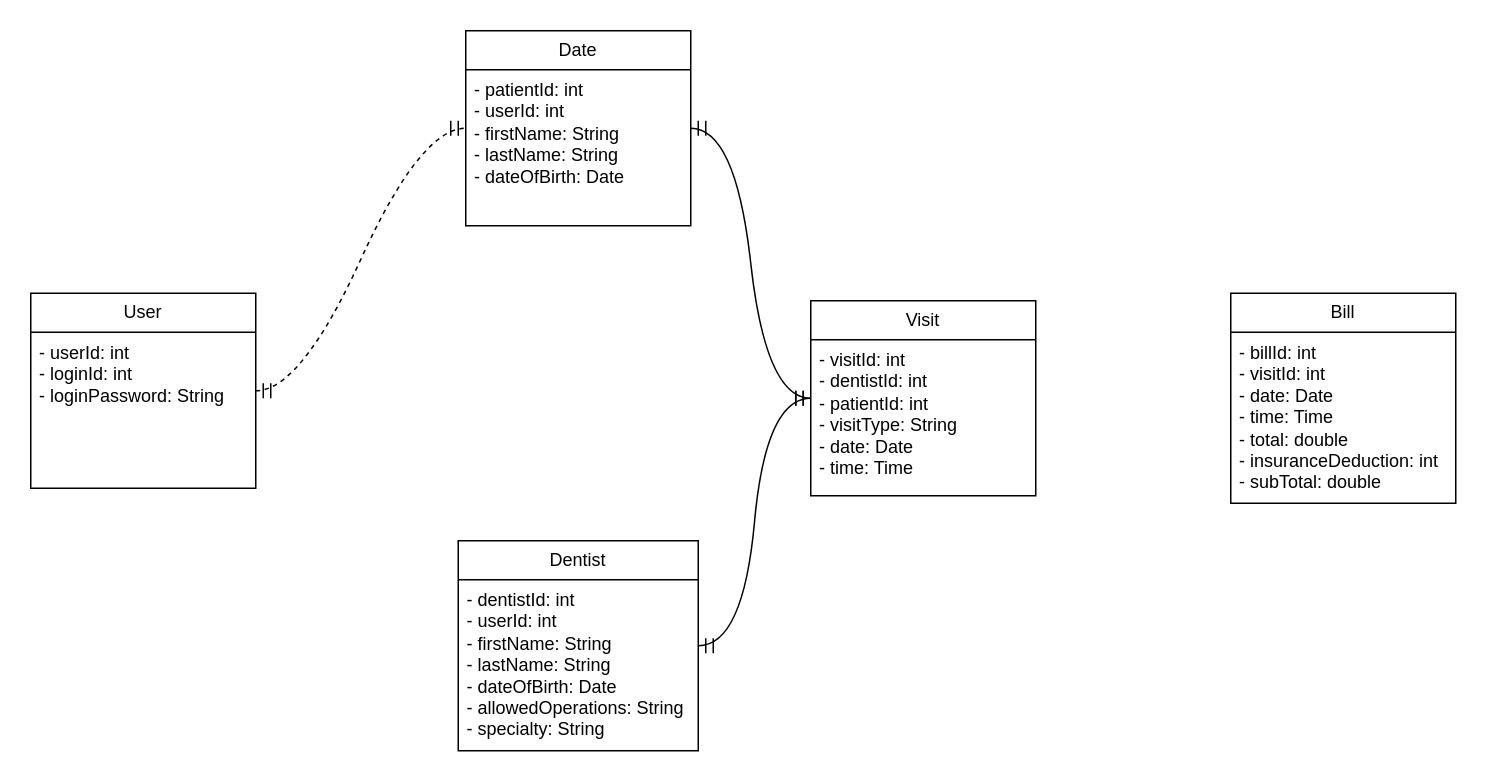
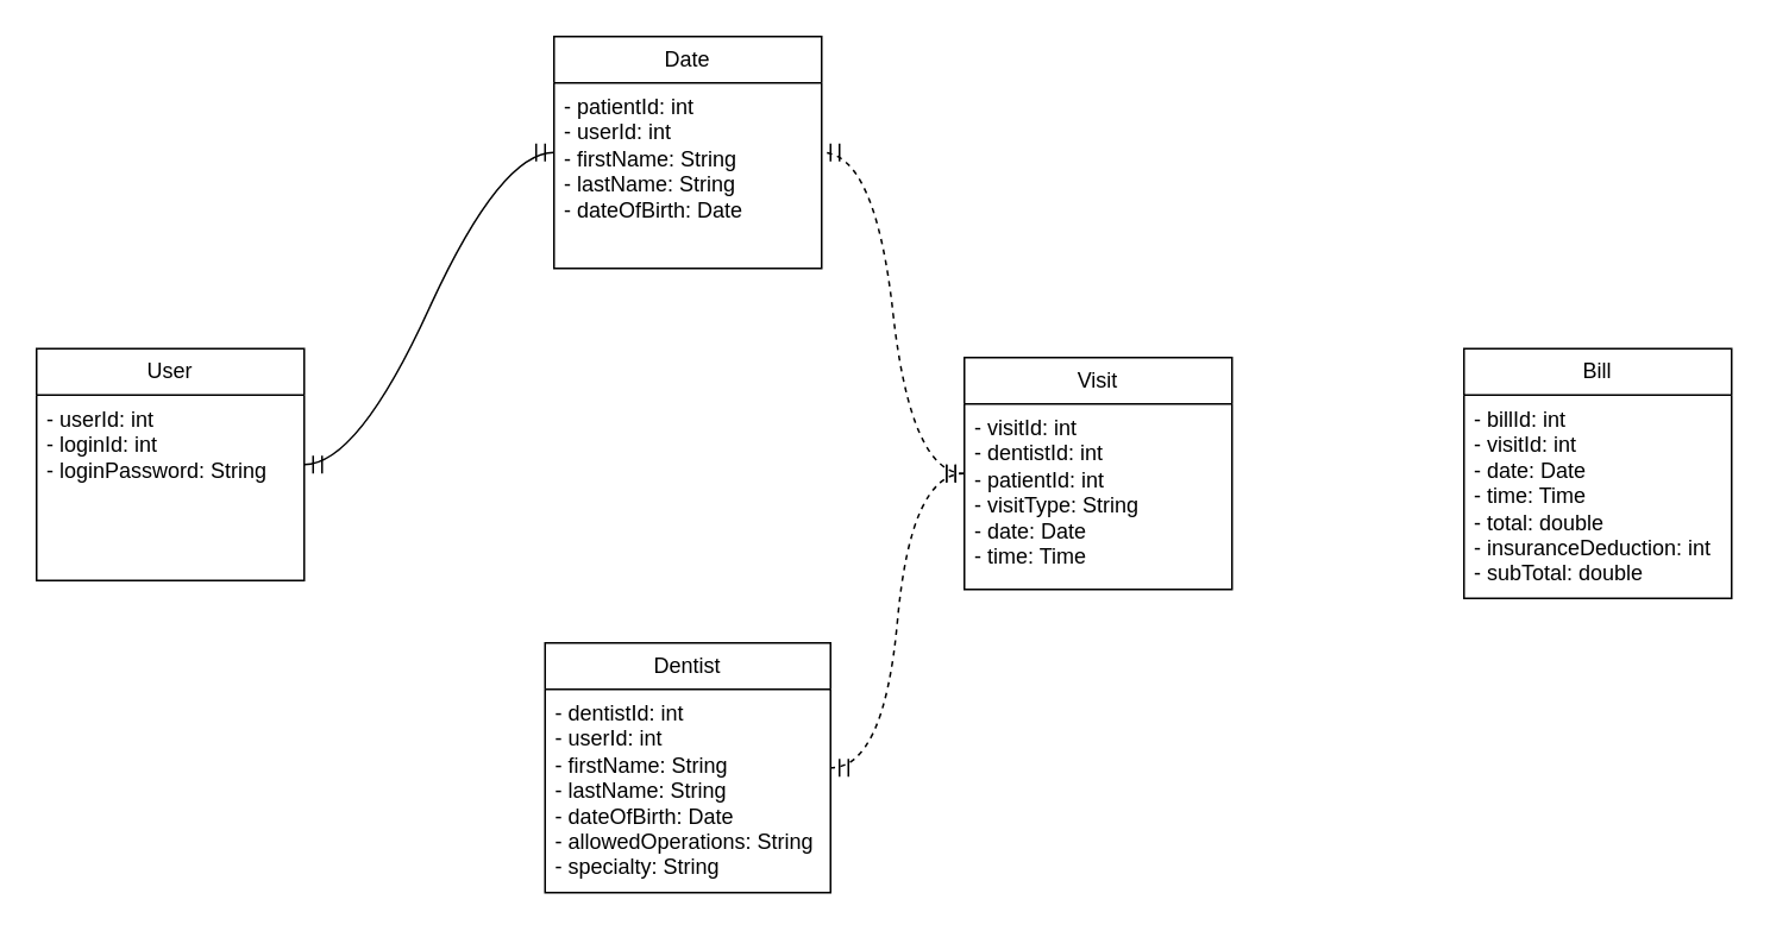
  <mxCell id="0" />
  <mxCell id="1" parent="0" />
  <mxCell id="2" value="&amp;nbsp;" style="text;html=1;align=center;verticalAlign=middle;resizable=0;points=[];autosize=1;strokeColor=none;fillColor=none;" parent="1" vertex="1"><mxGeometry x="375" y="38" width="30" height="30" as="geometry" /></mxCell>
  <mxCell id="3" value="Bill" style="swimlane;fontStyle=0;childLayout=stackLayout;horizontal=1;startSize=26;fillColor=none;horizontalStack=0;resizeParent=1;resizeParentMax=0;resizeLast=0;collapsible=1;marginBottom=0;whiteSpace=wrap;html=1;" vertex="1" parent="1"><mxGeometry x="820" y="195" width="150" height="140" as="geometry" /></mxCell>
  <mxCell id="4" value="&lt;div&gt;- billId: int&lt;/div&gt;&lt;div&gt;- visitId: int&lt;/div&gt;&lt;div&gt;- date: Date&lt;/div&gt;&lt;div&gt;- time: Time&lt;/div&gt;&lt;div&gt;- total: double&lt;/div&gt;&lt;div&gt;- insuranceDeduction: int&lt;/div&gt;&lt;div&gt;- subTotal: double&lt;/div&gt;" style="text;strokeColor=none;fillColor=none;align=left;verticalAlign=top;spacingLeft=4;spacingRight=4;overflow=hidden;rotatable=0;points=[[0,0.5],[1,0.5]];portConstraint=eastwest;whiteSpace=wrap;html=1;" vertex="1" parent="3"><mxGeometry y="26" width="150" height="114" as="geometry" /></mxCell>
  <mxCell id="5" value="Visit" style="swimlane;fontStyle=0;childLayout=stackLayout;horizontal=1;startSize=26;fillColor=none;horizontalStack=0;resizeParent=1;resizeParentMax=0;resizeLast=0;collapsible=1;marginBottom=0;whiteSpace=wrap;html=1;" vertex="1" parent="1"><mxGeometry x="540" y="200" width="150" height="130" as="geometry" /></mxCell>
  <mxCell id="6" value="&lt;div&gt;&lt;span style=&quot;background-color: initial;&quot;&gt;- visitId: int&lt;/span&gt;&lt;/div&gt;&lt;div&gt;- dentistId: int&lt;/div&gt;&lt;div&gt;- patientId: int&lt;/div&gt;&lt;div&gt;- visitType: String&lt;/div&gt;&lt;div&gt;- date: Date&lt;/div&gt;&lt;div&gt;- time: Time&lt;/div&gt;&lt;div&gt;&lt;br&gt;&lt;/div&gt;" style="text;strokeColor=none;fillColor=none;align=left;verticalAlign=top;spacingLeft=4;spacingRight=4;overflow=hidden;rotatable=0;points=[[0,0.5],[1,0.5]];portConstraint=eastwest;whiteSpace=wrap;html=1;" vertex="1" parent="5"><mxGeometry y="26" width="150" height="104" as="geometry" /></mxCell>
  <mxCell id="7" value="Date" style="swimlane;fontStyle=0;childLayout=stackLayout;horizontal=1;startSize=26;fillColor=none;horizontalStack=0;resizeParent=1;resizeParentMax=0;resizeLast=0;collapsible=1;marginBottom=0;whiteSpace=wrap;html=1;" vertex="1" parent="1"><mxGeometry x="310" y="20" width="150" height="130" as="geometry" /></mxCell>
  <mxCell id="8" value="&lt;div&gt;&lt;span style=&quot;background-color: initial;&quot;&gt;- patientId: int&lt;/span&gt;&lt;/div&gt;&lt;div&gt;&lt;span style=&quot;background-color: initial;&quot;&gt;- userId: int&lt;/span&gt;&lt;/div&gt;&lt;div&gt;&lt;span style=&quot;background-color: initial;&quot;&gt;- firstName: String&lt;/span&gt;&lt;/div&gt;&lt;div&gt;&lt;span style=&quot;background-color: initial;&quot;&gt;- lastName: String&lt;/span&gt;&lt;/div&gt;&lt;div&gt;&lt;span style=&quot;background-color: initial;&quot;&gt;- dateOfBirth: Date&lt;/span&gt;&lt;/div&gt;&lt;div&gt;&lt;br&gt;&lt;/div&gt;" style="text;strokeColor=none;fillColor=none;align=left;verticalAlign=top;spacingLeft=4;spacingRight=4;overflow=hidden;rotatable=0;points=[[0,0.5],[1,0.5]];portConstraint=eastwest;whiteSpace=wrap;html=1;" vertex="1" parent="7"><mxGeometry y="26" width="150" height="104" as="geometry" /></mxCell>
  <mxCell id="9" value="User" style="swimlane;fontStyle=0;childLayout=stackLayout;horizontal=1;startSize=26;fillColor=none;horizontalStack=0;resizeParent=1;resizeParentMax=0;resizeLast=0;collapsible=1;marginBottom=0;whiteSpace=wrap;html=1;" vertex="1" parent="1"><mxGeometry x="20" y="195" width="150" height="130" as="geometry" /></mxCell>
  <mxCell id="10" value="&lt;div&gt;&lt;span style=&quot;background-color: initial;&quot;&gt;- userId: int&lt;/span&gt;&lt;/div&gt;&lt;div&gt;&lt;span style=&quot;background-color: initial;&quot;&gt;- loginId: int&lt;/span&gt;&lt;/div&gt;&lt;div&gt;&lt;span style=&quot;background-color: initial;&quot;&gt;- loginPassword: String&lt;/span&gt;&lt;/div&gt;" style="text;strokeColor=none;fillColor=none;align=left;verticalAlign=top;spacingLeft=4;spacingRight=4;overflow=hidden;rotatable=0;points=[[0,0.5],[1,0.5]];portConstraint=eastwest;whiteSpace=wrap;html=1;" vertex="1" parent="9"><mxGeometry y="26" width="150" height="104" as="geometry" /></mxCell>
  <mxCell id="11" value="Dentist" style="swimlane;fontStyle=0;childLayout=stackLayout;horizontal=1;startSize=26;fillColor=none;horizontalStack=0;resizeParent=1;resizeParentMax=0;resizeLast=0;collapsible=1;marginBottom=0;whiteSpace=wrap;html=1;" vertex="1" parent="1"><mxGeometry x="305" y="360" width="160" height="140" as="geometry" /></mxCell>
  <mxCell id="12" value="&lt;div&gt;&lt;span style=&quot;background-color: initial;&quot;&gt;- dentistId: int&lt;/span&gt;&lt;/div&gt;&lt;div&gt;&lt;span style=&quot;background-color: initial;&quot;&gt;- userId: int&lt;/span&gt;&lt;/div&gt;&lt;div&gt;&lt;span style=&quot;background-color: initial;&quot;&gt;- firstName: String&lt;/span&gt;&lt;/div&gt;&lt;div&gt;&lt;span style=&quot;background-color: initial;&quot;&gt;- lastName: String&lt;/span&gt;&lt;/div&gt;&lt;div&gt;&lt;span style=&quot;background-color: initial;&quot;&gt;- dateOfBirth: Date&lt;/span&gt;&lt;/div&gt;&lt;div&gt;- allowedOperations: String&lt;/div&gt;&lt;div&gt;- specialty: String&lt;/div&gt;" style="text;strokeColor=none;fillColor=none;align=left;verticalAlign=top;spacingLeft=4;spacingRight=4;overflow=hidden;rotatable=0;points=[[0,0.5],[1,0.5]];portConstraint=eastwest;whiteSpace=wrap;html=1;" vertex="1" parent="11"><mxGeometry y="26" width="160" height="114" as="geometry" /></mxCell>
- <mxCell id="13" value="" style="edgeStyle=entityRelationEdgeStyle;fontSize=12;html=1;endArrow=ERmandOne;startArrow=ERmandOne;rounded=0;startSize=8;endSize=8;curved=1;" edge="1" parent="1" source="5" target="11"><mxGeometry width="100" height="100" relative="1" as="geometry"><mxPoint x="950" y="280" as="sourcePoint" /><mxPoint x="890" y="130" as="targetPoint" /></mxGeometry></mxCell>
- <mxCell id="14" value="" style="edgeStyle=entityRelationEdgeStyle;fontSize=12;html=1;endArrow=ERmandOne;startArrow=ERmandOne;rounded=0;startSize=8;endSize=8;curved=1;" edge="1" parent="1" source="5" target="7"><mxGeometry width="100" height="100" relative="1" as="geometry"><mxPoint x="550" y="275" as="sourcePoint" /><mxPoint x="520" y="432" as="targetPoint" /></mxGeometry></mxCell>
- <mxCell id="15" value="" style="edgeStyle=entityRelationEdgeStyle;fontSize=12;html=1;endArrow=ERmandOne;startArrow=ERmandOne;rounded=0;startSize=8;endSize=8;curved=1;dashed=1;" edge="1" parent="1" source="9" target="7"><mxGeometry width="100" height="100" relative="1" as="geometry"><mxPoint x="550" y="275" as="sourcePoint" /><mxPoint x="475" y="95" as="targetPoint" /></mxGeometry></mxCell>
+ <mxCell id="13" value="" style="edgeStyle=entityRelationEdgeStyle;fontSize=12;html=1;endArrow=ERmandOne;startArrow=ERmandOne;rounded=0;startSize=8;endSize=8;curved=1;dashed=1;" edge="1" parent="1" source="5" target="11"><mxGeometry width="100" height="100" relative="1" as="geometry"><mxPoint x="950" y="280" as="sourcePoint" /><mxPoint x="890" y="130" as="targetPoint" /></mxGeometry></mxCell>
+ <mxCell id="14" value="" style="edgeStyle=entityRelationEdgeStyle;fontSize=12;html=1;endArrow=ERmandOne;startArrow=ERmandOne;rounded=0;startSize=8;endSize=8;curved=1;dashed=1;" edge="1" parent="1" source="5" target="7"><mxGeometry width="100" height="100" relative="1" as="geometry"><mxPoint x="550" y="275" as="sourcePoint" /><mxPoint x="520" y="432" as="targetPoint" /></mxGeometry></mxCell>
+ <mxCell id="15" value="" style="edgeStyle=entityRelationEdgeStyle;fontSize=12;html=1;endArrow=ERmandOne;startArrow=ERmandOne;rounded=0;startSize=8;endSize=8;curved=1;" edge="1" parent="1" source="9" target="7"><mxGeometry width="100" height="100" relative="1" as="geometry"><mxPoint x="550" y="275" as="sourcePoint" /><mxPoint x="475" y="95" as="targetPoint" /></mxGeometry></mxCell>
